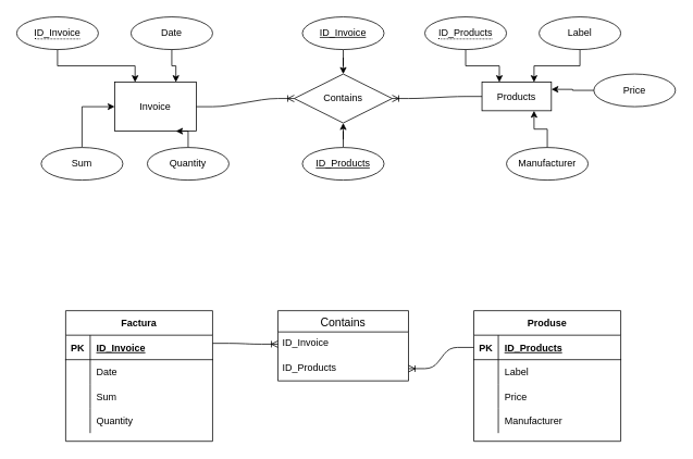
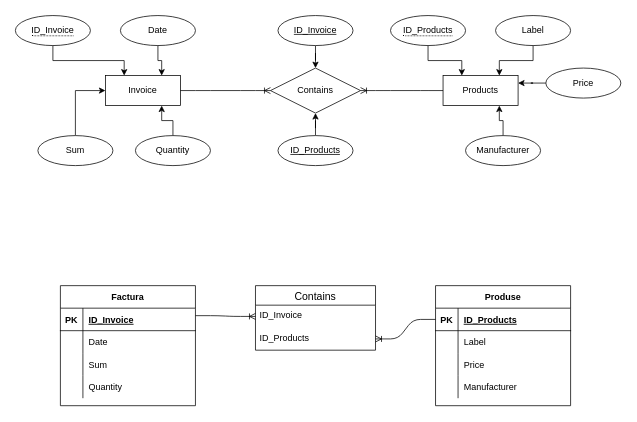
  <mxCell id="0" />
  <mxCell id="1" parent="0" />
- <mxCell id="2" value="Invoice" style="whiteSpace=wrap;html=1;align=center;" parent="1" vertex="1"><mxGeometry x="140" y="100" width="100" height="60" as="geometry" /></mxCell>
- <mxCell id="3" value="Products" style="whiteSpace=wrap;html=1;align=center;" parent="1" vertex="1"><mxGeometry x="590" y="100" width="85" height="35" as="geometry" /></mxCell>
+ <mxCell id="2" value="Invoice" style="whiteSpace=wrap;html=1;align=center;" parent="1" vertex="1"><mxGeometry x="140" y="100" width="100" height="40" as="geometry" /></mxCell>
+ <mxCell id="3" value="Products" style="whiteSpace=wrap;html=1;align=center;" parent="1" vertex="1"><mxGeometry x="590" y="100" width="100" height="40" as="geometry" /></mxCell>
  <mxCell id="4" value="Contains" style="shape=rhombus;perimeter=rhombusPerimeter;whiteSpace=wrap;html=1;align=center;" parent="1" vertex="1"><mxGeometry x="360" y="90" width="120" height="60" as="geometry" /></mxCell>
  <mxCell id="5" value="Contains" style="swimlane;fontStyle=0;childLayout=stackLayout;horizontal=1;startSize=26;horizontalStack=0;resizeParent=1;resizeParentMax=0;resizeLast=0;collapsible=1;marginBottom=0;align=center;fontSize=14;" parent="1" vertex="1"><mxGeometry x="340" y="380" width="160" height="86" as="geometry" /></mxCell>
  <mxCell id="6" value="ID_Invoice" style="text;strokeColor=none;fillColor=none;spacingLeft=4;spacingRight=4;overflow=hidden;rotatable=0;points=[[0,0.5],[1,0.5]];portConstraint=eastwest;fontSize=12;" parent="5" vertex="1"><mxGeometry y="26" width="160" height="30" as="geometry" /></mxCell>
  <mxCell id="7" value="ID_Products" style="text;strokeColor=none;fillColor=none;spacingLeft=4;spacingRight=4;overflow=hidden;rotatable=0;points=[[0,0.5],[1,0.5]];portConstraint=eastwest;fontSize=12;" parent="5" vertex="1"><mxGeometry y="56" width="160" height="30" as="geometry" /></mxCell>
  <mxCell id="8" value="Produse" style="shape=table;startSize=30;container=1;collapsible=1;childLayout=tableLayout;fixedRows=1;rowLines=0;fontStyle=1;align=center;resizeLast=1;" parent="1" vertex="1"><mxGeometry x="580" y="380" width="180" height="160" as="geometry" /></mxCell>
  <mxCell id="9" value="" style="shape=partialRectangle;collapsible=0;dropTarget=0;pointerEvents=0;fillColor=none;top=0;left=0;bottom=1;right=0;points=[[0,0.5],[1,0.5]];portConstraint=eastwest;" parent="8" vertex="1"><mxGeometry y="30" width="180" height="30" as="geometry" /></mxCell>
  <mxCell id="10" value="PK" style="shape=partialRectangle;connectable=0;fillColor=none;top=0;left=0;bottom=0;right=0;fontStyle=1;overflow=hidden;" parent="9" vertex="1"><mxGeometry width="30" height="30" as="geometry" /></mxCell>
  <mxCell id="11" value="ID_Products" style="shape=partialRectangle;connectable=0;fillColor=none;top=0;left=0;bottom=0;right=0;align=left;spacingLeft=6;fontStyle=5;overflow=hidden;" parent="9" vertex="1"><mxGeometry x="30" width="150" height="30" as="geometry" /></mxCell>
  <mxCell id="12" value="" style="shape=partialRectangle;collapsible=0;dropTarget=0;pointerEvents=0;fillColor=none;top=0;left=0;bottom=0;right=0;points=[[0,0.5],[1,0.5]];portConstraint=eastwest;" parent="8" vertex="1"><mxGeometry y="60" width="180" height="30" as="geometry" /></mxCell>
  <mxCell id="13" value="" style="shape=partialRectangle;connectable=0;fillColor=none;top=0;left=0;bottom=0;right=0;editable=1;overflow=hidden;" parent="12" vertex="1"><mxGeometry width="30" height="30" as="geometry" /></mxCell>
  <mxCell id="14" value="Label" style="shape=partialRectangle;connectable=0;fillColor=none;top=0;left=0;bottom=0;right=0;align=left;spacingLeft=6;overflow=hidden;" parent="12" vertex="1"><mxGeometry x="30" width="150" height="30" as="geometry" /></mxCell>
  <mxCell id="15" value="" style="shape=partialRectangle;collapsible=0;dropTarget=0;pointerEvents=0;fillColor=none;top=0;left=0;bottom=0;right=0;points=[[0,0.5],[1,0.5]];portConstraint=eastwest;" parent="8" vertex="1"><mxGeometry y="90" width="180" height="30" as="geometry" /></mxCell>
  <mxCell id="16" value="" style="shape=partialRectangle;connectable=0;fillColor=none;top=0;left=0;bottom=0;right=0;editable=1;overflow=hidden;" parent="15" vertex="1"><mxGeometry width="30" height="30" as="geometry" /></mxCell>
  <mxCell id="17" value="Price" style="shape=partialRectangle;connectable=0;fillColor=none;top=0;left=0;bottom=0;right=0;align=left;spacingLeft=6;overflow=hidden;" parent="15" vertex="1"><mxGeometry x="30" width="150" height="30" as="geometry" /></mxCell>
  <mxCell id="18" value="" style="shape=partialRectangle;collapsible=0;dropTarget=0;pointerEvents=0;fillColor=none;top=0;left=0;bottom=0;right=0;points=[[0,0.5],[1,0.5]];portConstraint=eastwest;" parent="8" vertex="1"><mxGeometry y="120" width="180" height="30" as="geometry" /></mxCell>
  <mxCell id="19" value="" style="shape=partialRectangle;connectable=0;fillColor=none;top=0;left=0;bottom=0;right=0;editable=1;overflow=hidden;" parent="18" vertex="1"><mxGeometry width="30" height="30" as="geometry" /></mxCell>
  <mxCell id="20" value="Manufacturer" style="shape=partialRectangle;connectable=0;fillColor=none;top=0;left=0;bottom=0;right=0;align=left;spacingLeft=6;overflow=hidden;" parent="18" vertex="1"><mxGeometry x="30" width="150" height="30" as="geometry" /></mxCell>
  <mxCell id="21" style="edgeStyle=orthogonalEdgeStyle;rounded=0;orthogonalLoop=1;jettySize=auto;html=1;entryX=0.75;entryY=0;entryDx=0;entryDy=0;" parent="1" source="22" target="2" edge="1"><mxGeometry relative="1" as="geometry" /></mxCell>
  <mxCell id="22" value="Date" style="ellipse;whiteSpace=wrap;html=1;align=center;" parent="1" vertex="1"><mxGeometry x="160" y="20" width="100" height="40" as="geometry" /></mxCell>
  <mxCell id="23" style="edgeStyle=orthogonalEdgeStyle;rounded=0;orthogonalLoop=1;jettySize=auto;html=1;entryX=0.75;entryY=0;entryDx=0;entryDy=0;" parent="1" source="24" target="3" edge="1"><mxGeometry relative="1" as="geometry" /></mxCell>
  <mxCell id="24" value="Label" style="ellipse;whiteSpace=wrap;html=1;align=center;" parent="1" vertex="1"><mxGeometry x="660" y="20" width="100" height="40" as="geometry" /></mxCell>
  <mxCell id="25" style="edgeStyle=orthogonalEdgeStyle;rounded=0;orthogonalLoop=1;jettySize=auto;html=1;entryX=1;entryY=0.25;entryDx=0;entryDy=0;" parent="1" source="26" target="3" edge="1"><mxGeometry relative="1" as="geometry" /></mxCell>
  <mxCell id="26" value="Price" style="ellipse;whiteSpace=wrap;html=1;align=center;" parent="1" vertex="1"><mxGeometry x="727" y="90" width="100" height="40" as="geometry" /></mxCell>
  <mxCell id="27" style="edgeStyle=orthogonalEdgeStyle;rounded=0;orthogonalLoop=1;jettySize=auto;html=1;entryX=0.75;entryY=1;entryDx=0;entryDy=0;" parent="1" source="28" target="3" edge="1"><mxGeometry relative="1" as="geometry" /></mxCell>
  <mxCell id="28" value="Manufacturer" style="ellipse;whiteSpace=wrap;html=1;align=center;" parent="1" vertex="1"><mxGeometry x="620" y="180" width="100" height="40" as="geometry" /></mxCell>
  <mxCell id="29" style="edgeStyle=orthogonalEdgeStyle;rounded=0;orthogonalLoop=1;jettySize=auto;html=1;entryX=0;entryY=0.5;entryDx=0;entryDy=0;" parent="1" source="30" target="2" edge="1"><mxGeometry relative="1" as="geometry" /></mxCell>
  <mxCell id="30" value="Sum" style="ellipse;whiteSpace=wrap;html=1;align=center;" parent="1" vertex="1"><mxGeometry x="50" y="180" width="100" height="40" as="geometry" /></mxCell>
  <mxCell id="31" value="" style="edgeStyle=entityRelationEdgeStyle;fontSize=12;html=1;endArrow=ERoneToMany;entryX=0;entryY=0.5;entryDx=0;entryDy=0;exitX=1;exitY=0.5;exitDx=0;exitDy=0;" parent="1" source="2" target="4" edge="1"><mxGeometry width="100" height="100" relative="1" as="geometry"><mxPoint x="250" y="240" as="sourcePoint" /><mxPoint x="350" y="140" as="targetPoint" /></mxGeometry></mxCell>
  <mxCell id="32" value="Factura" style="shape=table;startSize=30;container=1;collapsible=1;childLayout=tableLayout;fixedRows=1;rowLines=0;fontStyle=1;align=center;resizeLast=1;" parent="1" vertex="1"><mxGeometry x="80" y="380" width="180" height="160" as="geometry" /></mxCell>
  <mxCell id="33" value="" style="shape=partialRectangle;collapsible=0;dropTarget=0;pointerEvents=0;fillColor=none;top=0;left=0;bottom=1;right=0;points=[[0,0.5],[1,0.5]];portConstraint=eastwest;" parent="32" vertex="1"><mxGeometry y="30" width="180" height="30" as="geometry" /></mxCell>
  <mxCell id="34" value="PK" style="shape=partialRectangle;connectable=0;fillColor=none;top=0;left=0;bottom=0;right=0;fontStyle=1;overflow=hidden;" parent="33" vertex="1"><mxGeometry width="30" height="30" as="geometry" /></mxCell>
  <mxCell id="35" value="ID_Invoice" style="shape=partialRectangle;connectable=0;fillColor=none;top=0;left=0;bottom=0;right=0;align=left;spacingLeft=6;fontStyle=5;overflow=hidden;" parent="33" vertex="1"><mxGeometry x="30" width="150" height="30" as="geometry" /></mxCell>
  <mxCell id="36" value="" style="shape=partialRectangle;collapsible=0;dropTarget=0;pointerEvents=0;fillColor=none;top=0;left=0;bottom=0;right=0;points=[[0,0.5],[1,0.5]];portConstraint=eastwest;" parent="32" vertex="1"><mxGeometry y="60" width="180" height="30" as="geometry" /></mxCell>
  <mxCell id="37" value="" style="shape=partialRectangle;connectable=0;fillColor=none;top=0;left=0;bottom=0;right=0;editable=1;overflow=hidden;" parent="36" vertex="1"><mxGeometry width="30" height="30" as="geometry" /></mxCell>
  <mxCell id="38" value="Date" style="shape=partialRectangle;connectable=0;fillColor=none;top=0;left=0;bottom=0;right=0;align=left;spacingLeft=6;overflow=hidden;" parent="36" vertex="1"><mxGeometry x="30" width="150" height="30" as="geometry" /></mxCell>
  <mxCell id="39" value="" style="shape=partialRectangle;collapsible=0;dropTarget=0;pointerEvents=0;fillColor=none;top=0;left=0;bottom=0;right=0;points=[[0,0.5],[1,0.5]];portConstraint=eastwest;" parent="32" vertex="1"><mxGeometry y="90" width="180" height="30" as="geometry" /></mxCell>
  <mxCell id="40" value="" style="shape=partialRectangle;connectable=0;fillColor=none;top=0;left=0;bottom=0;right=0;editable=1;overflow=hidden;" parent="39" vertex="1"><mxGeometry width="30" height="30" as="geometry" /></mxCell>
  <mxCell id="41" value="Sum" style="shape=partialRectangle;connectable=0;fillColor=none;top=0;left=0;bottom=0;right=0;align=left;spacingLeft=6;overflow=hidden;" parent="39" vertex="1"><mxGeometry x="30" width="150" height="30" as="geometry" /></mxCell>
  <mxCell id="42" value="" style="shape=partialRectangle;collapsible=0;dropTarget=0;pointerEvents=0;fillColor=none;top=0;left=0;bottom=0;right=0;points=[[0,0.5],[1,0.5]];portConstraint=eastwest;" parent="32" vertex="1"><mxGeometry y="120" width="180" height="30" as="geometry" /></mxCell>
  <mxCell id="43" value="" style="shape=partialRectangle;connectable=0;fillColor=none;top=0;left=0;bottom=0;right=0;editable=1;overflow=hidden;" parent="42" vertex="1"><mxGeometry width="30" height="30" as="geometry" /></mxCell>
  <mxCell id="44" value="Quantity" style="shape=partialRectangle;connectable=0;fillColor=none;top=0;left=0;bottom=0;right=0;align=left;spacingLeft=6;overflow=hidden;" parent="42" vertex="1"><mxGeometry x="30" width="150" height="30" as="geometry" /></mxCell>
  <mxCell id="45" style="edgeStyle=orthogonalEdgeStyle;rounded=0;orthogonalLoop=1;jettySize=auto;html=1;entryX=0.75;entryY=1;entryDx=0;entryDy=0;" parent="1" source="46" target="2" edge="1"><mxGeometry relative="1" as="geometry" /></mxCell>
  <mxCell id="46" value="Quantity" style="ellipse;whiteSpace=wrap;html=1;align=center;" parent="1" vertex="1"><mxGeometry x="180" y="180" width="100" height="40" as="geometry" /></mxCell>
  <mxCell id="47" value="" style="edgeStyle=entityRelationEdgeStyle;fontSize=12;html=1;endArrow=ERoneToMany;entryX=0;entryY=0.5;entryDx=0;entryDy=0;exitX=1;exitY=0.25;exitDx=0;exitDy=0;" parent="1" source="32" target="6" edge="1"><mxGeometry width="100" height="100" relative="1" as="geometry"><mxPoint x="220" y="330" as="sourcePoint" /><mxPoint x="340" y="330" as="targetPoint" /></mxGeometry></mxCell>
  <mxCell id="48" value="" style="edgeStyle=entityRelationEdgeStyle;fontSize=12;html=1;endArrow=ERoneToMany;entryX=1;entryY=0.5;entryDx=0;entryDy=0;exitX=0;exitY=0.5;exitDx=0;exitDy=0;" parent="1" source="3" target="4" edge="1"><mxGeometry width="100" height="100" relative="1" as="geometry"><mxPoint x="430" y="149.5" as="sourcePoint" /><mxPoint x="550" y="149.5" as="targetPoint" /></mxGeometry></mxCell>
  <mxCell id="49" value="" style="edgeStyle=entityRelationEdgeStyle;fontSize=12;html=1;endArrow=ERoneToMany;entryX=1;entryY=0.5;entryDx=0;entryDy=0;exitX=0;exitY=0.5;exitDx=0;exitDy=0;" parent="1" source="9" target="7" edge="1"><mxGeometry width="100" height="100" relative="1" as="geometry"><mxPoint x="490" y="310" as="sourcePoint" /><mxPoint x="610" y="310" as="targetPoint" /></mxGeometry></mxCell>
  <mxCell id="50" style="edgeStyle=orthogonalEdgeStyle;rounded=0;orthogonalLoop=1;jettySize=auto;html=1;exitX=0.5;exitY=1;exitDx=0;exitDy=0;entryX=0.25;entryY=0;entryDx=0;entryDy=0;" edge="1" parent="1" source="51" target="2"><mxGeometry relative="1" as="geometry" /></mxCell>
  <mxCell id="51" value="&lt;span style=&quot;border-bottom: 1px dotted&quot;&gt;ID_Invoice&lt;/span&gt;" style="ellipse;whiteSpace=wrap;html=1;align=center;" vertex="1" parent="1"><mxGeometry x="20" y="20" width="100" height="40" as="geometry" /></mxCell>
  <mxCell id="52" style="edgeStyle=orthogonalEdgeStyle;rounded=0;orthogonalLoop=1;jettySize=auto;html=1;exitX=0.5;exitY=1;exitDx=0;exitDy=0;entryX=0.25;entryY=0;entryDx=0;entryDy=0;" edge="1" parent="1" source="53" target="3"><mxGeometry relative="1" as="geometry" /></mxCell>
  <mxCell id="53" value="&lt;span style=&quot;border-bottom: 1px dotted&quot;&gt;ID_Products&lt;/span&gt;" style="ellipse;whiteSpace=wrap;html=1;align=center;" vertex="1" parent="1"><mxGeometry x="520" y="20" width="100" height="40" as="geometry" /></mxCell>
  <mxCell id="54" style="edgeStyle=orthogonalEdgeStyle;rounded=0;orthogonalLoop=1;jettySize=auto;html=1;entryX=0.5;entryY=0;entryDx=0;entryDy=0;" edge="1" parent="1" source="55" target="4"><mxGeometry relative="1" as="geometry" /></mxCell>
  <mxCell id="55" value="ID_Invoice" style="ellipse;whiteSpace=wrap;html=1;align=center;fontStyle=4;" vertex="1" parent="1"><mxGeometry x="370" y="20" width="100" height="40" as="geometry" /></mxCell>
  <mxCell id="56" style="edgeStyle=orthogonalEdgeStyle;rounded=0;orthogonalLoop=1;jettySize=auto;html=1;entryX=0.5;entryY=1;entryDx=0;entryDy=0;" edge="1" parent="1" source="57" target="4"><mxGeometry relative="1" as="geometry" /></mxCell>
  <mxCell id="57" value="ID_Products" style="ellipse;whiteSpace=wrap;html=1;align=center;fontStyle=4;" vertex="1" parent="1"><mxGeometry x="370" y="180" width="100" height="40" as="geometry" /></mxCell>
